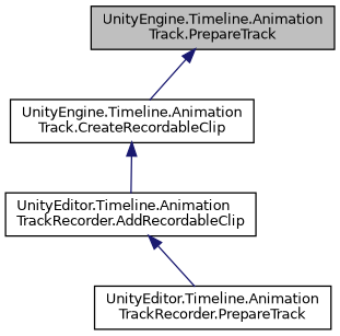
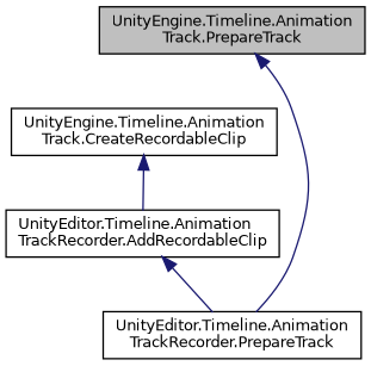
  digraph {
    rankdir=TB
    node [color=black fillcolor=white fontname=Helvetica fontsize=10 shape=record style=filled]
    edge [color=midnightblue dir=back fontname=Helvetica fontsize=10 labelfontname=Helvetica labelfontsize=10 style=solid]
    n1 [fillcolor=grey75 fontcolor=black height=0.2 label="UnityEngine.Timeline.Animation\lTrack.PrepareTrack" width=0.4]
    n2 [height=0.2 label="UnityEngine.Timeline.Animation\lTrack.CreateRecordableClip" width=0.4]
    n3 [height=0.2 label="UnityEditor.Timeline.Animation\lTrackRecorder.AddRecordableClip" width=0.4]
    n4 [height=0.2 label="UnityEditor.Timeline.Animation\lTrackRecorder.PrepareTrack" width=0.4]
-   n1 -> n2
+   n1 -> n4
    n2 -> n3
    n3 -> n4
  }
